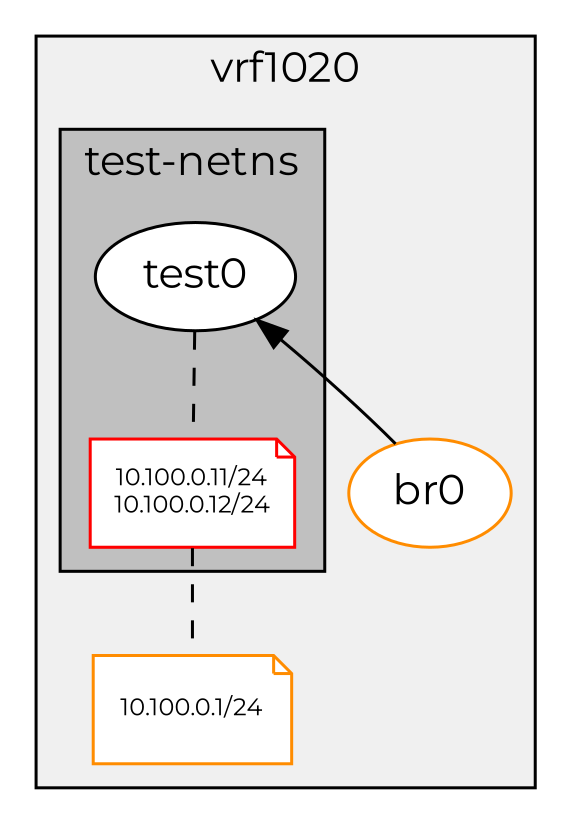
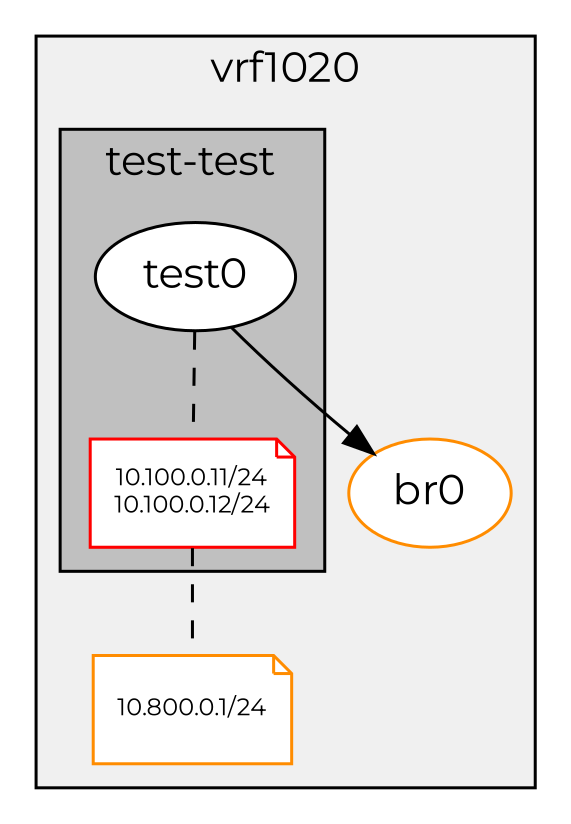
  digraph {
    fontname=Montserrat
    node [color=darkorange fillcolor="#ffffff" fontname=Montserrat style=filled]
    edge [dir=none fontname=Montserrat style=dashed]
    n1 [color=black kind=veth label=test0 type=interface]
    n2 [color=red fontsize=8 label="10.100.0.11/24\n10.100.0.12/24" shape=note]
    n3 [kind=bridge label=br0 type=interface]
-   n4 [fontsize=8 label="10.100.0.1/24" shape=note]
+   n4 [fontsize=8 label="10.800.0.1/24" shape=note]
    subgraph cluster_1 {
      bgcolor="#f0f0f0"
      label=vrf1020
      type=vrf
      n3
      n4
      subgraph cluster_2 {
        bgcolor="#c0c0c0"
-       label="test-netns"
+       label="test-test"
        type=netns
        n1
        n2
      }
    }
    n1 -> n2
-   n3 -> n1 [dir="" style=""]
+   n1 -> n3 [dir="" style=""]
    n2 -> n4
  }
